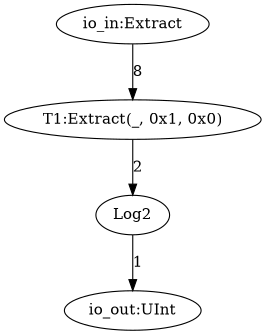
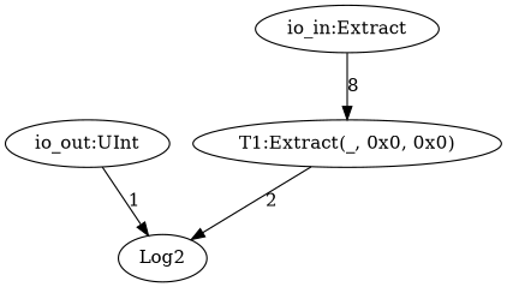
  digraph {
    rankdir=TB
    n1 [label="io_out:UInt"]
    n2 [label=Log2]
-   n3 [label="T1:Extract(_, 0x1, 0x0)"]
+   n3 [label="T1:Extract(_, 0x0, 0x0)"]
    n4 [label="io_in:Extract"]
-   n2 -> n1 [label=1]
+   n1 -> n2 [label=1]
    n3 -> n2 [label=2]
    n4 -> n3 [label=8]
  }
